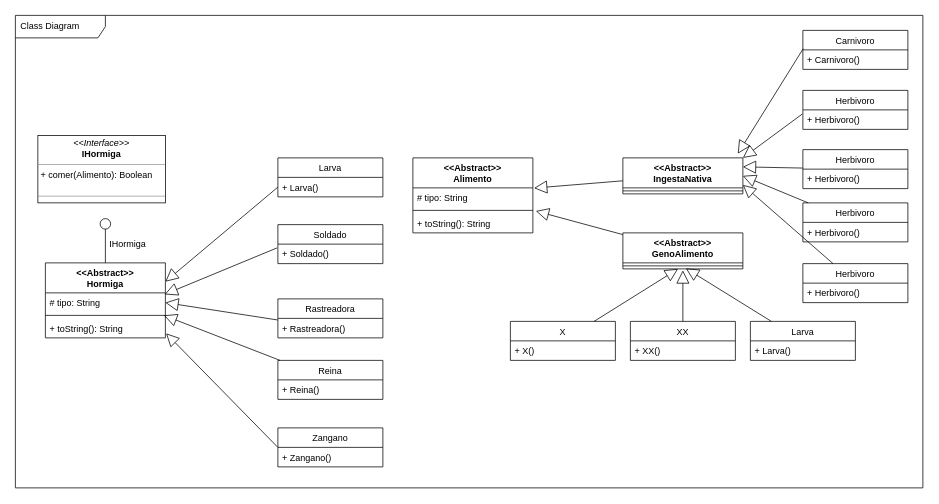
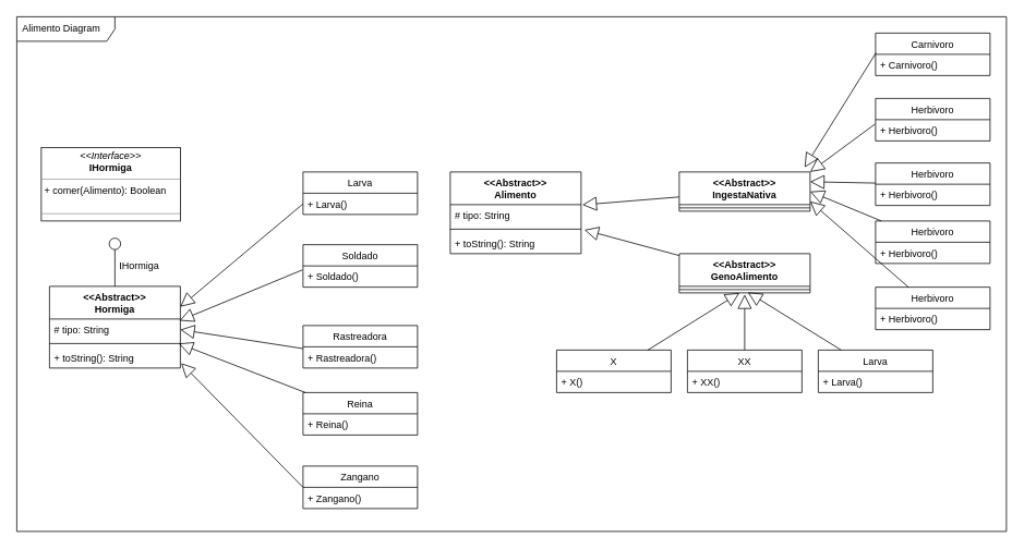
  <mxCell id="0" />
  <mxCell id="1" parent="0" />
  <mxCell id="2" style="edgeStyle=none;html=1;exitX=0.5;exitY=0;exitDx=0;exitDy=0;endArrow=circle;endFill=0;labelBorderColor=none;" edge="1" parent="1" source="3"><mxGeometry relative="1" as="geometry"><mxPoint x="140" y="290" as="targetPoint" /></mxGeometry></mxCell>
  <mxCell id="3" value="&lt;&lt;Abstract&gt;&gt;&#10;Hormiga" style="swimlane;fontStyle=1;align=center;verticalAlign=top;childLayout=stackLayout;horizontal=1;startSize=40;horizontalStack=0;resizeParent=1;resizeParentMax=0;resizeLast=0;collapsible=1;marginBottom=0;" vertex="1" parent="1"><mxGeometry x="60" y="350" width="160" height="100" as="geometry" /></mxCell>
  <mxCell id="4" value="# tipo: String" style="text;strokeColor=none;fillColor=none;align=left;verticalAlign=top;spacingLeft=4;spacingRight=4;overflow=hidden;rotatable=0;points=[[0,0.5],[1,0.5]];portConstraint=eastwest;" vertex="1" parent="3"><mxGeometry y="40" width="160" height="26" as="geometry" /></mxCell>
  <mxCell id="5" value="" style="line;strokeWidth=1;fillColor=none;align=left;verticalAlign=middle;spacingTop=-1;spacingLeft=3;spacingRight=3;rotatable=0;labelPosition=right;points=[];portConstraint=eastwest;strokeColor=inherit;" vertex="1" parent="3"><mxGeometry y="66" width="160" height="8" as="geometry" /></mxCell>
  <mxCell id="6" value="+ toString(): String" style="text;strokeColor=none;fillColor=none;align=left;verticalAlign=top;spacingLeft=4;spacingRight=4;overflow=hidden;rotatable=0;points=[[0,0.5],[1,0.5]];portConstraint=eastwest;" vertex="1" parent="3"><mxGeometry y="74" width="160" height="26" as="geometry" /></mxCell>
  <mxCell id="7" value="IHormiga" style="text;strokeColor=none;align=center;fillColor=none;html=1;verticalAlign=middle;whiteSpace=wrap;rounded=0;" vertex="1" parent="1"><mxGeometry x="140" y="310" width="60" height="30" as="geometry" /></mxCell>
  <mxCell id="8" value="&lt;p style=&quot;margin:0px;margin-top:4px;text-align:center;&quot;&gt;&lt;i&gt;&amp;lt;&amp;lt;Interface&amp;gt;&amp;gt;&lt;/i&gt;&lt;br&gt;&lt;b&gt;IHormiga&lt;/b&gt;&lt;/p&gt;&lt;hr size=&quot;1&quot;&gt;&lt;p style=&quot;margin:0px;margin-left:4px;&quot;&gt;+ comer(Alimento): Boolean&lt;br&gt;&lt;br&gt;&lt;/p&gt;&lt;hr size=&quot;1&quot;&gt;&lt;p style=&quot;margin:0px;margin-left:4px;&quot;&gt;&lt;br&gt;&lt;/p&gt;" style="verticalAlign=top;align=left;overflow=fill;fontSize=12;fontFamily=Helvetica;html=1;" vertex="1" parent="1"><mxGeometry x="50" y="180" width="170" height="90" as="geometry" /></mxCell>
  <mxCell id="9" value="Larva" style="swimlane;fontStyle=0;childLayout=stackLayout;horizontal=1;startSize=26;fillColor=none;horizontalStack=0;resizeParent=1;resizeParentMax=0;resizeLast=0;collapsible=1;marginBottom=0;" vertex="1" parent="1"><mxGeometry x="370" y="210" width="140" height="52" as="geometry" /></mxCell>
  <mxCell id="10" value="+ Larva() " style="text;strokeColor=none;fillColor=none;align=left;verticalAlign=top;spacingLeft=4;spacingRight=4;overflow=hidden;rotatable=0;points=[[0,0.5],[1,0.5]];portConstraint=eastwest;" vertex="1" parent="9"><mxGeometry y="26" width="140" height="26" as="geometry" /></mxCell>
  <mxCell id="11" style="edgeStyle=none;html=1;entryX=1;entryY=0.25;entryDx=0;entryDy=0;labelBorderColor=none;endArrow=block;endFill=0;exitX=0;exitY=0.5;exitDx=0;exitDy=0;endSize=15;" edge="1" parent="1" source="10" target="3"><mxGeometry relative="1" as="geometry" /></mxCell>
  <mxCell id="12" value="Soldado" style="swimlane;fontStyle=0;childLayout=stackLayout;horizontal=1;startSize=26;fillColor=none;horizontalStack=0;resizeParent=1;resizeParentMax=0;resizeLast=0;collapsible=1;marginBottom=0;" vertex="1" parent="1"><mxGeometry x="370" y="299" width="140" height="52" as="geometry" /></mxCell>
  <mxCell id="13" value="+ Soldado() " style="text;strokeColor=none;fillColor=none;align=left;verticalAlign=top;spacingLeft=4;spacingRight=4;overflow=hidden;rotatable=0;points=[[0,0.5],[1,0.5]];portConstraint=eastwest;" vertex="1" parent="12"><mxGeometry y="26" width="140" height="26" as="geometry" /></mxCell>
  <mxCell id="14" value="Rastreadora" style="swimlane;fontStyle=0;childLayout=stackLayout;horizontal=1;startSize=26;fillColor=none;horizontalStack=0;resizeParent=1;resizeParentMax=0;resizeLast=0;collapsible=1;marginBottom=0;" vertex="1" parent="1"><mxGeometry x="370" y="398" width="140" height="52" as="geometry" /></mxCell>
  <mxCell id="15" value="+ Rastreadora() " style="text;strokeColor=none;fillColor=none;align=left;verticalAlign=top;spacingLeft=4;spacingRight=4;overflow=hidden;rotatable=0;points=[[0,0.5],[1,0.5]];portConstraint=eastwest;" vertex="1" parent="14"><mxGeometry y="26" width="140" height="26" as="geometry" /></mxCell>
  <mxCell id="16" style="edgeStyle=none;html=1;entryX=0.988;entryY=0.5;entryDx=0;entryDy=0;labelBorderColor=none;strokeWidth=1;startArrow=none;startFill=0;endArrow=block;endFill=0;endSize=15;entryPerimeter=0;" edge="1" parent="1" source="17" target="5"><mxGeometry relative="1" as="geometry" /></mxCell>
  <mxCell id="17" value="Reina" style="swimlane;fontStyle=0;childLayout=stackLayout;horizontal=1;startSize=26;fillColor=none;horizontalStack=0;resizeParent=1;resizeParentMax=0;resizeLast=0;collapsible=1;marginBottom=0;" vertex="1" parent="1"><mxGeometry x="370" y="480" width="140" height="52" as="geometry" /></mxCell>
  <mxCell id="18" value="+ Reina() " style="text;strokeColor=none;fillColor=none;align=left;verticalAlign=top;spacingLeft=4;spacingRight=4;overflow=hidden;rotatable=0;points=[[0,0.5],[1,0.5]];portConstraint=eastwest;" vertex="1" parent="17"><mxGeometry y="26" width="140" height="26" as="geometry" /></mxCell>
  <mxCell id="19" style="edgeStyle=none;html=1;entryX=1.006;entryY=0.769;entryDx=0;entryDy=0;entryPerimeter=0;labelBorderColor=none;strokeWidth=1;startArrow=none;startFill=0;endArrow=block;endFill=0;endSize=15;exitX=0;exitY=0.5;exitDx=0;exitDy=0;" edge="1" parent="1" source="20" target="6"><mxGeometry relative="1" as="geometry" /></mxCell>
  <mxCell id="20" value="Zangano" style="swimlane;fontStyle=0;childLayout=stackLayout;horizontal=1;startSize=26;fillColor=none;horizontalStack=0;resizeParent=1;resizeParentMax=0;resizeLast=0;collapsible=1;marginBottom=0;" vertex="1" parent="1"><mxGeometry x="370" y="570" width="140" height="52" as="geometry" /></mxCell>
  <mxCell id="21" value="+ Zangano() " style="text;strokeColor=none;fillColor=none;align=left;verticalAlign=top;spacingLeft=4;spacingRight=4;overflow=hidden;rotatable=0;points=[[0,0.5],[1,0.5]];portConstraint=eastwest;" vertex="1" parent="20"><mxGeometry y="26" width="140" height="26" as="geometry" /></mxCell>
  <mxCell id="22" style="edgeStyle=none;html=1;entryX=0.994;entryY=0.077;entryDx=0;entryDy=0;labelBorderColor=none;endArrow=block;endFill=0;exitX=-0.007;exitY=0.192;exitDx=0;exitDy=0;exitPerimeter=0;strokeWidth=1;endSize=15;entryPerimeter=0;" edge="1" parent="1" source="13" target="4"><mxGeometry relative="1" as="geometry" /></mxCell>
  <mxCell id="23" style="edgeStyle=none;html=1;entryX=1;entryY=0.5;entryDx=0;entryDy=0;labelBorderColor=none;strokeWidth=1;startArrow=none;startFill=0;endArrow=block;endFill=0;endSize=15;" edge="1" parent="1" source="15" target="4"><mxGeometry relative="1" as="geometry" /></mxCell>
  <mxCell id="24" value="&lt;&lt;Abstract&gt;&gt;&#10;Alimento" style="swimlane;fontStyle=1;align=center;verticalAlign=top;childLayout=stackLayout;horizontal=1;startSize=40;horizontalStack=0;resizeParent=1;resizeParentMax=0;resizeLast=0;collapsible=1;marginBottom=0;" vertex="1" parent="1"><mxGeometry x="550" y="210" width="160" height="100" as="geometry" /></mxCell>
  <mxCell id="25" value="# tipo: String" style="text;strokeColor=none;fillColor=none;align=left;verticalAlign=top;spacingLeft=4;spacingRight=4;overflow=hidden;rotatable=0;points=[[0,0.5],[1,0.5]];portConstraint=eastwest;" vertex="1" parent="24"><mxGeometry y="40" width="160" height="26" as="geometry" /></mxCell>
  <mxCell id="26" value="" style="line;strokeWidth=1;fillColor=none;align=left;verticalAlign=middle;spacingTop=-1;spacingLeft=3;spacingRight=3;rotatable=0;labelPosition=right;points=[];portConstraint=eastwest;strokeColor=inherit;" vertex="1" parent="24"><mxGeometry y="66" width="160" height="8" as="geometry" /></mxCell>
  <mxCell id="27" value="+ toString(): String" style="text;strokeColor=none;fillColor=none;align=left;verticalAlign=top;spacingLeft=4;spacingRight=4;overflow=hidden;rotatable=0;points=[[0,0.5],[1,0.5]];portConstraint=eastwest;" vertex="1" parent="24"><mxGeometry y="74" width="160" height="26" as="geometry" /></mxCell>
  <mxCell id="28" style="edgeStyle=none;html=1;entryX=1.01;entryY=0.011;entryDx=0;entryDy=0;entryPerimeter=0;labelBorderColor=none;strokeWidth=1;startArrow=none;startFill=0;endArrow=block;endFill=0;endSize=15;" edge="1" parent="1" source="29" target="25"><mxGeometry relative="1" as="geometry" /></mxCell>
  <mxCell id="29" value="&lt;&lt;Abstract&gt;&gt;&#10;IngestaNativa" style="swimlane;fontStyle=1;align=center;verticalAlign=top;childLayout=stackLayout;horizontal=1;startSize=40;horizontalStack=0;resizeParent=1;resizeParentMax=0;resizeLast=0;collapsible=1;marginBottom=0;" vertex="1" parent="1"><mxGeometry x="830" y="210" width="160" height="48" as="geometry" /></mxCell>
  <mxCell id="30" value="" style="line;strokeWidth=1;fillColor=none;align=left;verticalAlign=middle;spacingTop=-1;spacingLeft=3;spacingRight=3;rotatable=0;labelPosition=right;points=[];portConstraint=eastwest;strokeColor=inherit;" vertex="1" parent="29"><mxGeometry y="40" width="160" height="8" as="geometry" /></mxCell>
  <mxCell id="31" style="edgeStyle=none;html=1;entryX=1.025;entryY=-0.12;entryDx=0;entryDy=0;entryPerimeter=0;labelBorderColor=none;strokeWidth=1;startArrow=none;startFill=0;endArrow=block;endFill=0;endSize=15;" edge="1" parent="1" source="32" target="27"><mxGeometry relative="1" as="geometry" /></mxCell>
  <mxCell id="32" value="&lt;&lt;Abstract&gt;&gt;&#10;GenoAlimento" style="swimlane;fontStyle=1;align=center;verticalAlign=top;childLayout=stackLayout;horizontal=1;startSize=40;horizontalStack=0;resizeParent=1;resizeParentMax=0;resizeLast=0;collapsible=1;marginBottom=0;" vertex="1" parent="1"><mxGeometry x="830" y="310" width="160" height="48" as="geometry" /></mxCell>
  <mxCell id="33" value="" style="line;strokeWidth=1;fillColor=none;align=left;verticalAlign=middle;spacingTop=-1;spacingLeft=3;spacingRight=3;rotatable=0;labelPosition=right;points=[];portConstraint=eastwest;strokeColor=inherit;" vertex="1" parent="32"><mxGeometry y="40" width="160" height="8" as="geometry" /></mxCell>
  <mxCell id="34" style="edgeStyle=none;html=1;labelBorderColor=none;strokeWidth=1;startArrow=none;startFill=0;endArrow=block;endFill=0;endSize=15;" edge="1" parent="1" source="35" target="33"><mxGeometry relative="1" as="geometry" /></mxCell>
  <mxCell id="35" value="X" style="swimlane;fontStyle=0;childLayout=stackLayout;horizontal=1;startSize=26;fillColor=none;horizontalStack=0;resizeParent=1;resizeParentMax=0;resizeLast=0;collapsible=1;marginBottom=0;" vertex="1" parent="1"><mxGeometry x="680" y="428" width="140" height="52" as="geometry" /></mxCell>
  <mxCell id="36" value="+ X() " style="text;strokeColor=none;fillColor=none;align=left;verticalAlign=top;spacingLeft=4;spacingRight=4;overflow=hidden;rotatable=0;points=[[0,0.5],[1,0.5]];portConstraint=eastwest;" vertex="1" parent="35"><mxGeometry y="26" width="140" height="26" as="geometry" /></mxCell>
  <mxCell id="37" style="edgeStyle=none;html=1;labelBorderColor=none;strokeWidth=1;startArrow=none;startFill=0;endArrow=block;endFill=0;endSize=15;" edge="1" parent="1" source="38"><mxGeometry relative="1" as="geometry"><mxPoint x="910" y="360" as="targetPoint" /></mxGeometry></mxCell>
  <mxCell id="38" value="XX" style="swimlane;fontStyle=0;childLayout=stackLayout;horizontal=1;startSize=26;fillColor=none;horizontalStack=0;resizeParent=1;resizeParentMax=0;resizeLast=0;collapsible=1;marginBottom=0;" vertex="1" parent="1"><mxGeometry x="840" y="428" width="140" height="52" as="geometry" /></mxCell>
  <mxCell id="39" value="+ XX() " style="text;strokeColor=none;fillColor=none;align=left;verticalAlign=top;spacingLeft=4;spacingRight=4;overflow=hidden;rotatable=0;points=[[0,0.5],[1,0.5]];portConstraint=eastwest;" vertex="1" parent="38"><mxGeometry y="26" width="140" height="26" as="geometry" /></mxCell>
  <mxCell id="40" style="edgeStyle=none;html=1;entryX=0.525;entryY=0.919;entryDx=0;entryDy=0;entryPerimeter=0;labelBorderColor=none;strokeWidth=1;startArrow=none;startFill=0;endArrow=block;endFill=0;endSize=15;" edge="1" parent="1" source="41" target="33"><mxGeometry relative="1" as="geometry" /></mxCell>
  <mxCell id="41" value="Larva" style="swimlane;fontStyle=0;childLayout=stackLayout;horizontal=1;startSize=26;fillColor=none;horizontalStack=0;resizeParent=1;resizeParentMax=0;resizeLast=0;collapsible=1;marginBottom=0;" vertex="1" parent="1"><mxGeometry x="1000" y="428" width="140" height="52" as="geometry" /></mxCell>
  <mxCell id="42" value="+ Larva() " style="text;strokeColor=none;fillColor=none;align=left;verticalAlign=top;spacingLeft=4;spacingRight=4;overflow=hidden;rotatable=0;points=[[0,0.5],[1,0.5]];portConstraint=eastwest;" vertex="1" parent="41"><mxGeometry y="26" width="140" height="26" as="geometry" /></mxCell>
  <mxCell id="43" value="Carnivoro" style="swimlane;fontStyle=0;childLayout=stackLayout;horizontal=1;startSize=26;fillColor=none;horizontalStack=0;resizeParent=1;resizeParentMax=0;resizeLast=0;collapsible=1;marginBottom=0;" vertex="1" parent="1"><mxGeometry x="1070" y="40" width="140" height="52" as="geometry" /></mxCell>
  <mxCell id="44" value="+ Carnivoro() " style="text;strokeColor=none;fillColor=none;align=left;verticalAlign=top;spacingLeft=4;spacingRight=4;overflow=hidden;rotatable=0;points=[[0,0.5],[1,0.5]];portConstraint=eastwest;" vertex="1" parent="43"><mxGeometry y="26" width="140" height="26" as="geometry" /></mxCell>
  <mxCell id="45" value="Herbivoro" style="swimlane;fontStyle=0;childLayout=stackLayout;horizontal=1;startSize=26;fillColor=none;horizontalStack=0;resizeParent=1;resizeParentMax=0;resizeLast=0;collapsible=1;marginBottom=0;" vertex="1" parent="1"><mxGeometry x="1070" y="120" width="140" height="52" as="geometry" /></mxCell>
  <mxCell id="46" value="+ Herbivoro() " style="text;strokeColor=none;fillColor=none;align=left;verticalAlign=top;spacingLeft=4;spacingRight=4;overflow=hidden;rotatable=0;points=[[0,0.5],[1,0.5]];portConstraint=eastwest;" vertex="1" parent="45"><mxGeometry y="26" width="140" height="26" as="geometry" /></mxCell>
  <mxCell id="47" style="edgeStyle=none;html=1;entryX=1;entryY=0.25;entryDx=0;entryDy=0;labelBorderColor=none;strokeWidth=1;startArrow=none;startFill=0;endArrow=block;endFill=0;endSize=15;" edge="1" parent="1" source="48" target="29"><mxGeometry relative="1" as="geometry" /></mxCell>
  <mxCell id="48" value="Herbivoro" style="swimlane;fontStyle=0;childLayout=stackLayout;horizontal=1;startSize=26;fillColor=none;horizontalStack=0;resizeParent=1;resizeParentMax=0;resizeLast=0;collapsible=1;marginBottom=0;" vertex="1" parent="1"><mxGeometry x="1070" y="199" width="140" height="52" as="geometry" /></mxCell>
  <mxCell id="49" value="+ Herbivoro() " style="text;strokeColor=none;fillColor=none;align=left;verticalAlign=top;spacingLeft=4;spacingRight=4;overflow=hidden;rotatable=0;points=[[0,0.5],[1,0.5]];portConstraint=eastwest;" vertex="1" parent="48"><mxGeometry y="26" width="140" height="26" as="geometry" /></mxCell>
  <mxCell id="50" style="edgeStyle=none;html=1;entryX=1;entryY=0.5;entryDx=0;entryDy=0;labelBorderColor=none;strokeWidth=1;startArrow=none;startFill=0;endArrow=block;endFill=0;endSize=15;" edge="1" parent="1" source="51" target="29"><mxGeometry relative="1" as="geometry" /></mxCell>
  <mxCell id="51" value="Herbivoro" style="swimlane;fontStyle=0;childLayout=stackLayout;horizontal=1;startSize=26;fillColor=none;horizontalStack=0;resizeParent=1;resizeParentMax=0;resizeLast=0;collapsible=1;marginBottom=0;" vertex="1" parent="1"><mxGeometry x="1070" y="270" width="140" height="52" as="geometry" /></mxCell>
  <mxCell id="52" value="+ Herbivoro() " style="text;strokeColor=none;fillColor=none;align=left;verticalAlign=top;spacingLeft=4;spacingRight=4;overflow=hidden;rotatable=0;points=[[0,0.5],[1,0.5]];portConstraint=eastwest;" vertex="1" parent="51"><mxGeometry y="26" width="140" height="26" as="geometry" /></mxCell>
  <mxCell id="53" style="edgeStyle=none;html=1;entryX=1;entryY=0.75;entryDx=0;entryDy=0;labelBorderColor=none;strokeWidth=1;startArrow=none;startFill=0;endArrow=block;endFill=0;endSize=15;" edge="1" parent="1" source="54" target="29"><mxGeometry relative="1" as="geometry" /></mxCell>
  <mxCell id="54" value="Herbivoro" style="swimlane;fontStyle=0;childLayout=stackLayout;horizontal=1;startSize=26;fillColor=none;horizontalStack=0;resizeParent=1;resizeParentMax=0;resizeLast=0;collapsible=1;marginBottom=0;" vertex="1" parent="1"><mxGeometry x="1070" y="351" width="140" height="52" as="geometry" /></mxCell>
  <mxCell id="55" value="+ Herbivoro() " style="text;strokeColor=none;fillColor=none;align=left;verticalAlign=top;spacingLeft=4;spacingRight=4;overflow=hidden;rotatable=0;points=[[0,0.5],[1,0.5]];portConstraint=eastwest;" vertex="1" parent="54"><mxGeometry y="26" width="140" height="26" as="geometry" /></mxCell>
  <mxCell id="56" style="edgeStyle=none;html=1;entryX=0.958;entryY=-0.116;entryDx=0;entryDy=0;labelBorderColor=none;strokeWidth=1;startArrow=none;startFill=0;endArrow=block;endFill=0;endSize=15;exitX=0.003;exitY=-0.061;exitDx=0;exitDy=0;exitPerimeter=0;entryPerimeter=0;" edge="1" parent="1" source="44" target="29"><mxGeometry relative="1" as="geometry" /></mxCell>
  <mxCell id="57" style="edgeStyle=none;html=1;labelBorderColor=none;strokeWidth=1;startArrow=none;startFill=0;endArrow=block;endFill=0;endSize=15;exitX=-0.005;exitY=0.21;exitDx=0;exitDy=0;exitPerimeter=0;entryX=1;entryY=0;entryDx=0;entryDy=0;" edge="1" parent="1" source="46" target="29"><mxGeometry relative="1" as="geometry"><mxPoint x="1000" y="220" as="targetPoint" /></mxGeometry></mxCell>
- <mxCell id="58" value="Class Diagram" style="shape=umlFrame;whiteSpace=wrap;html=1;width=120;height=30;boundedLbl=1;verticalAlign=middle;align=left;spacingLeft=5;" vertex="1" parent="1"><mxGeometry x="20" y="20" width="1210" height="630" as="geometry" /></mxCell>
+ <mxCell id="58" value="Alimento Diagram" style="shape=umlFrame;whiteSpace=wrap;html=1;width=120;height=30;boundedLbl=1;verticalAlign=middle;align=left;spacingLeft=5;" vertex="1" parent="1"><mxGeometry x="20" y="20" width="1210" height="630" as="geometry" /></mxCell>
